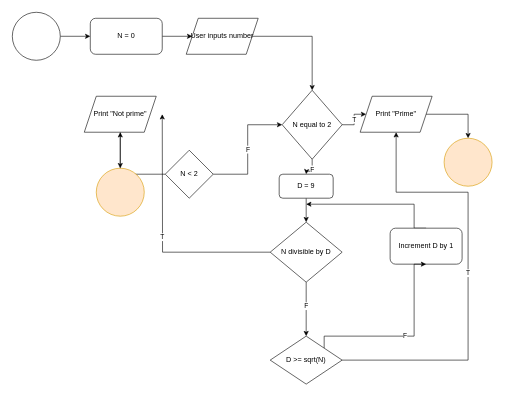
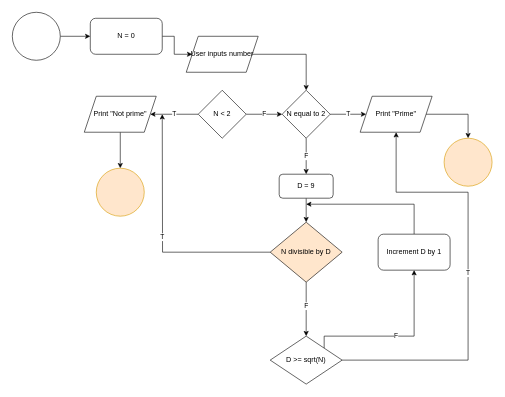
  <mxCell id="0" />
  <mxCell id="1" parent="0" />
  <mxCell id="2" style="edgeStyle=orthogonalEdgeStyle;rounded=0;orthogonalLoop=1;jettySize=auto;html=1;" edge="1" parent="1" source="3" target="5"><mxGeometry relative="1" as="geometry"><mxPoint x="170" y="60" as="targetPoint" /></mxGeometry></mxCell>
  <mxCell id="3" value="" style="ellipse;whiteSpace=wrap;html=1;aspect=fixed;" vertex="1" parent="1"><mxGeometry x="20" y="20" width="80" height="80" as="geometry" /></mxCell>
  <mxCell id="4" style="edgeStyle=orthogonalEdgeStyle;rounded=0;orthogonalLoop=1;jettySize=auto;html=1;" edge="1" parent="1" source="5" target="7"><mxGeometry relative="1" as="geometry"><mxPoint x="320" y="60" as="targetPoint" /></mxGeometry></mxCell>
  <mxCell id="5" value="N = 0" style="rounded=1;whiteSpace=wrap;html=1;" vertex="1" parent="1"><mxGeometry x="150" y="30" width="120" height="60" as="geometry" /></mxCell>
  <mxCell id="6" style="edgeStyle=orthogonalEdgeStyle;rounded=0;orthogonalLoop=1;jettySize=auto;html=1;" edge="1" parent="1" source="7" target="16"><mxGeometry relative="1" as="geometry"><mxPoint x="370" y="160" as="targetPoint" /></mxGeometry></mxCell>
- <mxCell id="7" value="User inputs number" style="shape=parallelogram;perimeter=parallelogramPerimeter;whiteSpace=wrap;html=1;fixedSize=1;" vertex="1" parent="1"><mxGeometry x="310" y="30" width="120" height="60" as="geometry" /></mxCell>
+ <mxCell id="7" value="User inputs number" style="shape=parallelogram;perimeter=parallelogramPerimeter;whiteSpace=wrap;html=1;fixedSize=1;" vertex="1" parent="1"><mxGeometry x="310" y="60" width="120" height="60" as="geometry" /></mxCell>
  <mxCell id="8" value="T" style="edgeStyle=orthogonalEdgeStyle;rounded=0;orthogonalLoop=1;jettySize=auto;html=1;" edge="1" parent="1" source="10" target="12"><mxGeometry relative="1" as="geometry"><mxPoint x="170" y="190" as="targetPoint" /></mxGeometry></mxCell>
  <mxCell id="9" value="F" style="edgeStyle=orthogonalEdgeStyle;rounded=0;orthogonalLoop=1;jettySize=auto;html=1;" edge="1" parent="1" source="10" target="16"><mxGeometry relative="1" as="geometry"><mxPoint x="500" y="190" as="targetPoint" /></mxGeometry></mxCell>
- <mxCell id="10" value="N &amp;lt; 2" style="rhombus;whiteSpace=wrap;html=1;" vertex="1" parent="1"><mxGeometry x="275" y="250" width="80" height="80" as="geometry" /></mxCell>
+ <mxCell id="10" value="N &amp;lt; 2" style="rhombus;whiteSpace=wrap;html=1;" vertex="1" parent="1"><mxGeometry x="330" y="150" width="80" height="80" as="geometry" /></mxCell>
  <mxCell id="11" style="edgeStyle=orthogonalEdgeStyle;rounded=0;orthogonalLoop=1;jettySize=auto;html=1;" edge="1" parent="1" source="12" target="13"><mxGeometry relative="1" as="geometry"><mxPoint x="130" y="270" as="targetPoint" /></mxGeometry></mxCell>
  <mxCell id="12" value="Print &quot;Not prime&quot;" style="shape=parallelogram;perimeter=parallelogramPerimeter;whiteSpace=wrap;html=1;fixedSize=1;" vertex="1" parent="1"><mxGeometry x="140" y="160" width="120" height="60" as="geometry" /></mxCell>
  <mxCell id="13" value="" style="ellipse;whiteSpace=wrap;html=1;aspect=fixed;fillColor=#ffe6cc;strokeColor=#d79b00;" vertex="1" parent="1"><mxGeometry x="160" y="280" width="80" height="80" as="geometry" /></mxCell>
  <mxCell id="14" value="T" style="edgeStyle=orthogonalEdgeStyle;rounded=0;orthogonalLoop=1;jettySize=auto;html=1;" edge="1" parent="1" source="16" target="18"><mxGeometry relative="1" as="geometry"><mxPoint x="650" y="190" as="targetPoint" /></mxGeometry></mxCell>
  <mxCell id="15" value="F" style="edgeStyle=orthogonalEdgeStyle;rounded=0;orthogonalLoop=1;jettySize=auto;html=1;" edge="1" parent="1" source="16"><mxGeometry relative="1" as="geometry"><mxPoint x="510" y="290" as="targetPoint" /></mxGeometry></mxCell>
- <mxCell id="16" value="N equal to 2" style="rhombus;whiteSpace=wrap;html=1;" vertex="1" parent="1"><mxGeometry x="470" y="150" width="100" height="115" as="geometry" /></mxCell>
+ <mxCell id="16" value="N equal to 2" style="rhombus;whiteSpace=wrap;html=1;" vertex="1" parent="1"><mxGeometry x="470" y="150" width="80" height="80" as="geometry" /></mxCell>
  <mxCell id="17" style="edgeStyle=orthogonalEdgeStyle;rounded=0;orthogonalLoop=1;jettySize=auto;html=1;" edge="1" parent="1" source="18" target="19"><mxGeometry relative="1" as="geometry"><mxPoint x="660" y="270" as="targetPoint" /></mxGeometry></mxCell>
  <mxCell id="18" value="Print &quot;Prime&quot;" style="shape=parallelogram;perimeter=parallelogramPerimeter;whiteSpace=wrap;html=1;fixedSize=1;" vertex="1" parent="1"><mxGeometry x="600" y="160" width="120" height="60" as="geometry" /></mxCell>
  <mxCell id="19" value="" style="ellipse;whiteSpace=wrap;html=1;aspect=fixed;fillColor=#ffe6cc;strokeColor=#d79b00;" vertex="1" parent="1"><mxGeometry x="740" y="230" width="80" height="80" as="geometry" /></mxCell>
  <mxCell id="20" style="edgeStyle=orthogonalEdgeStyle;rounded=0;orthogonalLoop=1;jettySize=auto;html=1;entryX=0.5;entryY=0;entryDx=0;entryDy=0;" edge="1" parent="1" source="21" target="24"><mxGeometry relative="1" as="geometry" /></mxCell>
  <mxCell id="21" value="D = 9" style="rounded=1;whiteSpace=wrap;html=1;" vertex="1" parent="1"><mxGeometry x="465" y="290" width="90" height="40" as="geometry" /></mxCell>
  <mxCell id="22" value="T" style="edgeStyle=orthogonalEdgeStyle;rounded=0;orthogonalLoop=1;jettySize=auto;html=1;" edge="1" parent="1" source="24"><mxGeometry relative="1" as="geometry"><mxPoint x="270" y="190" as="targetPoint" /></mxGeometry></mxCell>
  <mxCell id="23" value="F" style="edgeStyle=orthogonalEdgeStyle;rounded=0;orthogonalLoop=1;jettySize=auto;html=1;" edge="1" parent="1" source="24"><mxGeometry x="-0.111" relative="1" as="geometry"><mxPoint x="510" y="560" as="targetPoint" /><Array as="points"><mxPoint x="510" y="550" /></Array><mxPoint as="offset" /></mxGeometry></mxCell>
- <mxCell id="24" value="N divisible by D" style="rhombus;whiteSpace=wrap;html=1;" vertex="1" parent="1"><mxGeometry x="450" y="370" width="120" height="100" as="geometry" /></mxCell>
+ <mxCell id="24" value="N divisible by D" style="rhombus;whiteSpace=wrap;html=1;fillColor=#ffe6cc;" vertex="1" parent="1"><mxGeometry x="450" y="370" width="120" height="100" as="geometry" /></mxCell>
  <mxCell id="25" style="edgeStyle=orthogonalEdgeStyle;rounded=0;orthogonalLoop=1;jettySize=auto;html=1;exitX=0.5;exitY=0;exitDx=0;exitDy=0;" edge="1" parent="1" source="26"><mxGeometry relative="1" as="geometry"><mxPoint x="510" y="340" as="targetPoint" /><Array as="points"><mxPoint x="690" y="340" /></Array></mxGeometry></mxCell>
- <mxCell id="26" value="Increment D by 1" style="rounded=1;whiteSpace=wrap;html=1;" vertex="1" parent="1"><mxGeometry x="650" y="380" width="120" height="60" as="geometry" /></mxCell>
+ <mxCell id="26" value="Increment D by 1" style="rounded=1;whiteSpace=wrap;html=1;" vertex="1" parent="1"><mxGeometry x="630" y="390" width="120" height="60" as="geometry" /></mxCell>
  <mxCell id="27" value="T" style="edgeStyle=orthogonalEdgeStyle;rounded=0;orthogonalLoop=1;jettySize=auto;html=1;entryX=0.5;entryY=1;entryDx=0;entryDy=0;" edge="1" parent="1" source="29" target="18"><mxGeometry relative="1" as="geometry"><Array as="points"><mxPoint x="780" y="600" /><mxPoint x="780" y="320" /><mxPoint x="660" y="320" /></Array></mxGeometry></mxCell>
  <mxCell id="28" value="F" style="edgeStyle=orthogonalEdgeStyle;rounded=0;orthogonalLoop=1;jettySize=auto;html=1;exitX=1;exitY=0;exitDx=0;exitDy=0;entryX=0.5;entryY=1;entryDx=0;entryDy=0;" edge="1" parent="1" source="29" target="26"><mxGeometry relative="1" as="geometry"><Array as="points"><mxPoint x="540" y="560" /><mxPoint x="690" y="560" /></Array></mxGeometry></mxCell>
  <mxCell id="29" value="D &amp;gt;= sqrt(N)" style="rhombus;whiteSpace=wrap;html=1;" vertex="1" parent="1"><mxGeometry x="450" y="560" width="120" height="80" as="geometry" /></mxCell>
